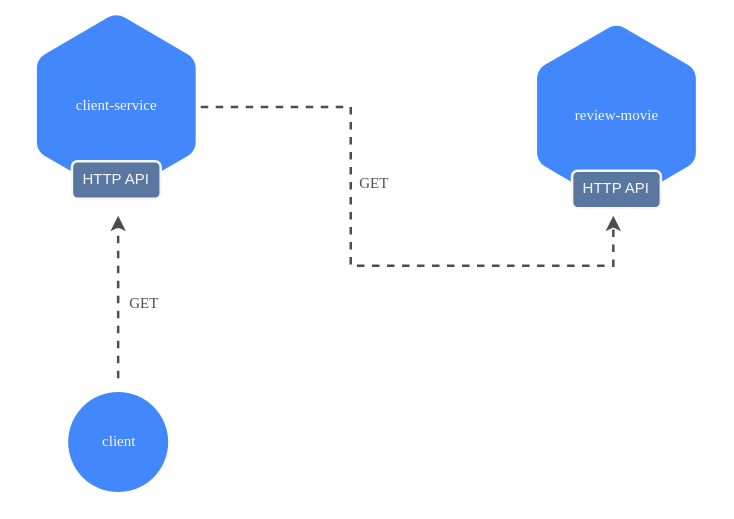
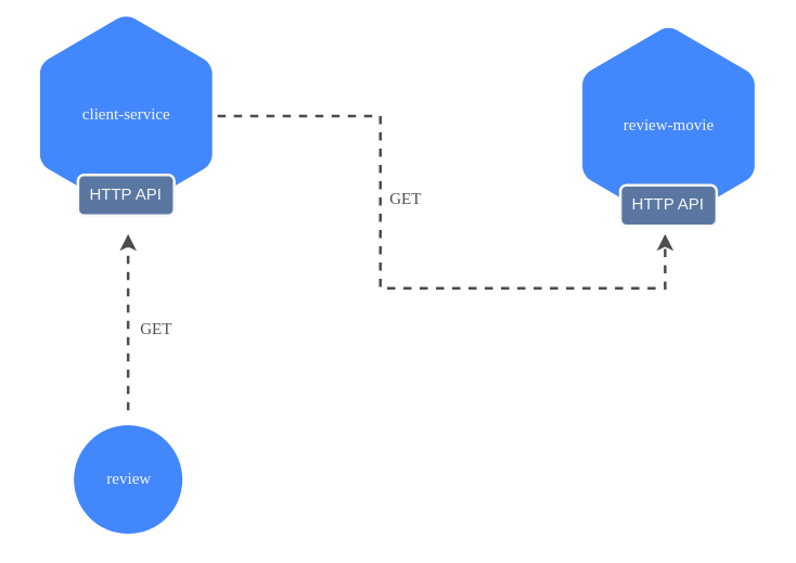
  <mxCell id="0" />
  <mxCell id="1" parent="0" />
  <mxCell id="2" style="edgeStyle=orthogonalEdgeStyle;rounded=0;orthogonalLoop=1;jettySize=auto;html=1;fontColor=#F7F7F7;dashed=1;strokeColor=#4D4D4D;strokeWidth=2;shadow=0;" edge="1" parent="1"><mxGeometry relative="1" as="geometry"><mxPoint x="160" y="85" as="sourcePoint" /><mxPoint x="490" y="172" as="targetPoint" /><Array as="points"><mxPoint x="280" y="85" /><mxPoint x="280" y="212" /><mxPoint x="490" y="212" /></Array></mxGeometry></mxCell>
  <mxCell id="3" value="" style="shape=mxgraph.gcp.extras.blue_hexagon;html=1;fillColor=#4387FD;gradientColor=none;strokeColor=none;verticalLabelPosition=bottom;verticalAlign=top;align=center;rotation=90;shadow=0;" vertex="1" parent="1"><mxGeometry x="420" y="28.5" width="145" height="127" as="geometry" /></mxCell>
  <mxCell id="4" value="&lt;font color=&quot;#f7f7f7&quot;&gt;HTTP API&lt;/font&gt;" style="whiteSpace=wrap;html=1;verticalAlign=top;strokeColor=#F7F7F7;fillColor=#5A77A1;gradientColor=none;rounded=1;arcSize=15;strokeWidth=2;shadow=0;" vertex="1" parent="1"><mxGeometry x="457" y="136" width="71" height="30" as="geometry" /></mxCell>
  <mxCell id="5" value="review-movie" style="text;html=1;strokeColor=none;fillColor=none;align=center;verticalAlign=middle;whiteSpace=wrap;rounded=0;fontColor=#F7F7F7;fontFamily=Menlo;fontSize=12;shadow=0;" vertex="1" parent="1"><mxGeometry x="432.5" y="82" width="120" height="20" as="geometry" /></mxCell>
  <mxCell id="6" value="GET" style="text;html=1;strokeColor=none;fillColor=none;align=center;verticalAlign=middle;whiteSpace=wrap;rounded=0;fontColor=#4D4D4D;fontFamily=Menlo;shadow=0;" vertex="1" parent="1"><mxGeometry x="279" y="135.5" width="40" height="20" as="geometry" /></mxCell>
  <mxCell id="7" value="" style="shape=mxgraph.gcp.extras.blue_hexagon;html=1;fillColor=#4387FD;gradientColor=none;strokeColor=none;verticalLabelPosition=bottom;verticalAlign=top;align=center;rotation=90;shadow=0;" vertex="1" parent="1"><mxGeometry x="20" y="20" width="145" height="127" as="geometry" /></mxCell>
  <mxCell id="8" value="&lt;font color=&quot;#f7f7f7&quot;&gt;HTTP API&lt;/font&gt;" style="whiteSpace=wrap;html=1;verticalAlign=top;strokeColor=#F7F7F7;fillColor=#5A77A1;gradientColor=none;rounded=1;arcSize=15;strokeWidth=2;comic=0;shadow=0;glass=0;" vertex="1" parent="1"><mxGeometry x="57" y="128.5" width="71" height="30" as="geometry" /></mxCell>
  <mxCell id="9" value="client-service" style="text;html=1;strokeColor=none;fillColor=none;align=center;verticalAlign=middle;whiteSpace=wrap;rounded=0;fontColor=#F7F7F7;fontFamily=Menlo;fontSize=12;shadow=0;" vertex="1" parent="1"><mxGeometry x="32.5" y="73.5" width="120" height="20" as="geometry" /></mxCell>
  <mxCell id="10" style="edgeStyle=orthogonalEdgeStyle;rounded=0;orthogonalLoop=1;jettySize=auto;html=1;dashed=1;strokeColor=#4D4D4D;strokeWidth=2;fontFamily=Menlo;fontSize=12;fontColor=#4D4D4D;shadow=0;" edge="1" parent="1"><mxGeometry relative="1" as="geometry"><mxPoint x="94" y="172" as="targetPoint" /><mxPoint x="94" y="302" as="sourcePoint" /></mxGeometry></mxCell>
  <mxCell id="11" value="" style="ellipse;whiteSpace=wrap;html=1;aspect=fixed;shadow=0;comic=0;strokeColor=none;fillColor=#4387FD;gradientColor=none;fontFamily=Helvetica;fontSize=12;fontColor=#000000;verticalAlign=top;" vertex="1" parent="1"><mxGeometry x="54" y="313" width="80" height="80" as="geometry" /></mxCell>
- <mxCell id="12" value="client" style="text;html=1;strokeColor=none;fillColor=none;align=center;verticalAlign=middle;whiteSpace=wrap;rounded=0;fontColor=#F7F7F7;fontFamily=Menlo;fontSize=12;shadow=0;" vertex="1" parent="1"><mxGeometry x="61" y="343" width="68" height="20" as="geometry" /></mxCell>
+ <mxCell id="12" value="review" style="text;html=1;strokeColor=none;fillColor=none;align=center;verticalAlign=middle;whiteSpace=wrap;rounded=0;fontColor=#F7F7F7;fontFamily=Menlo;fontSize=12;shadow=0;" vertex="1" parent="1"><mxGeometry x="61" y="343" width="68" height="20" as="geometry" /></mxCell>
  <mxCell id="13" value="GET" style="text;html=1;strokeColor=none;fillColor=none;align=center;verticalAlign=middle;whiteSpace=wrap;rounded=0;fontColor=#4D4D4D;fontFamily=Menlo;shadow=0;" vertex="1" parent="1"><mxGeometry x="95" y="232" width="40" height="20" as="geometry" /></mxCell>
